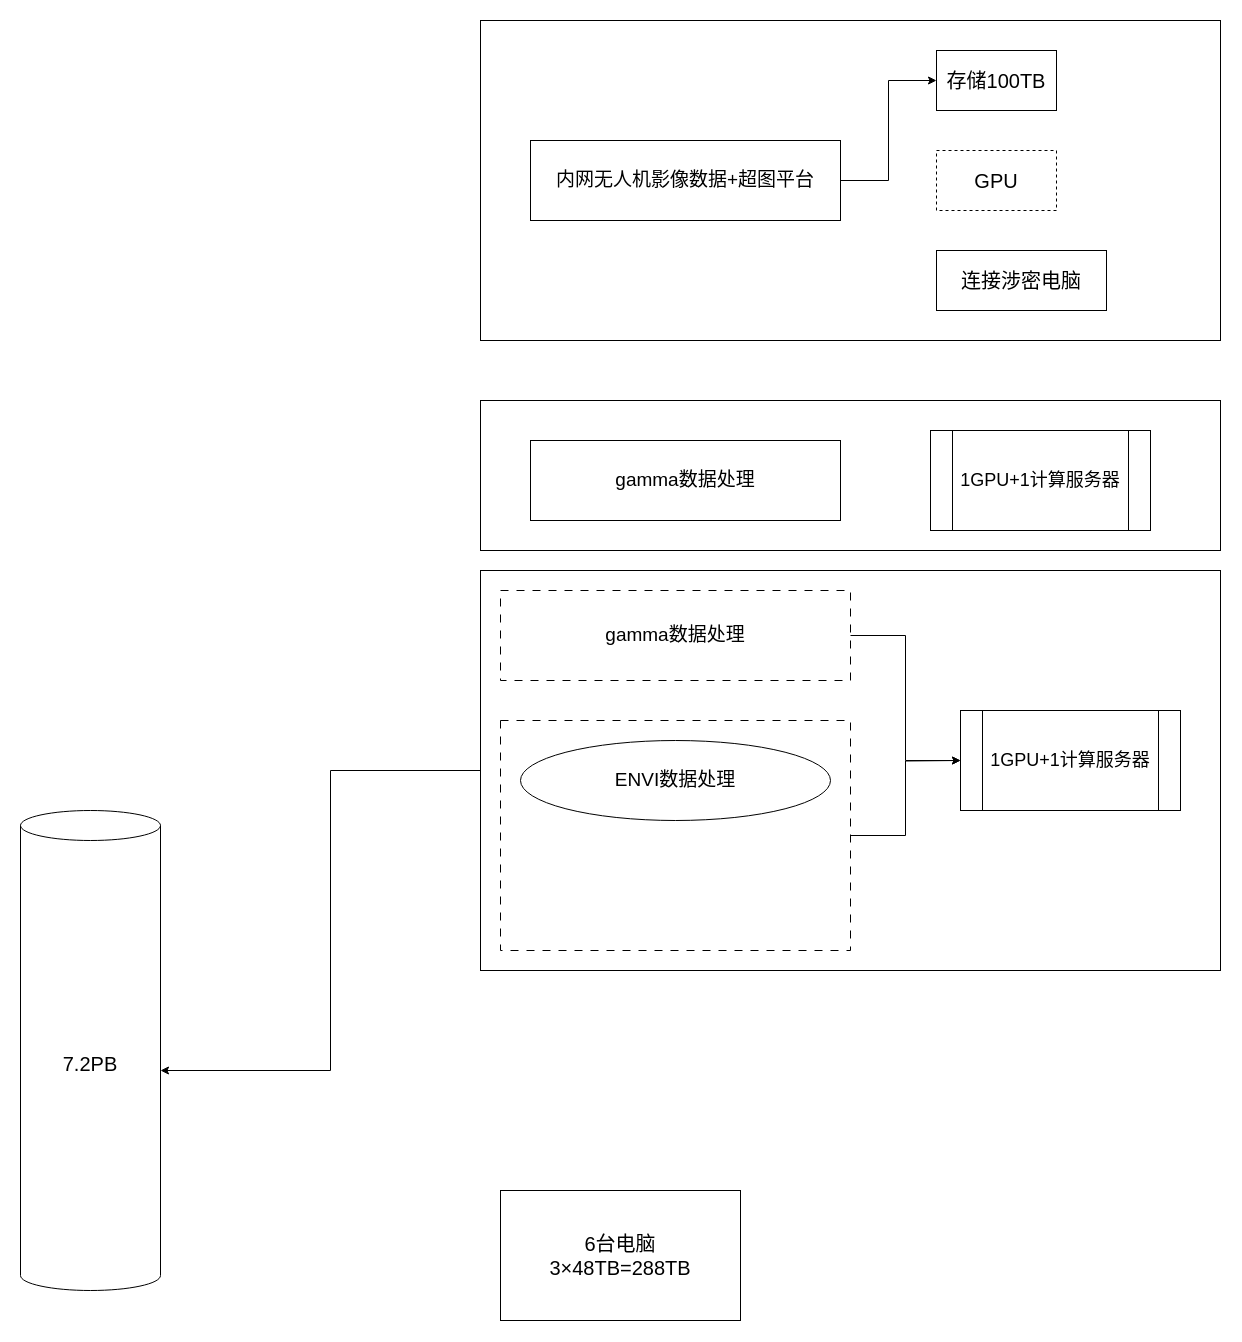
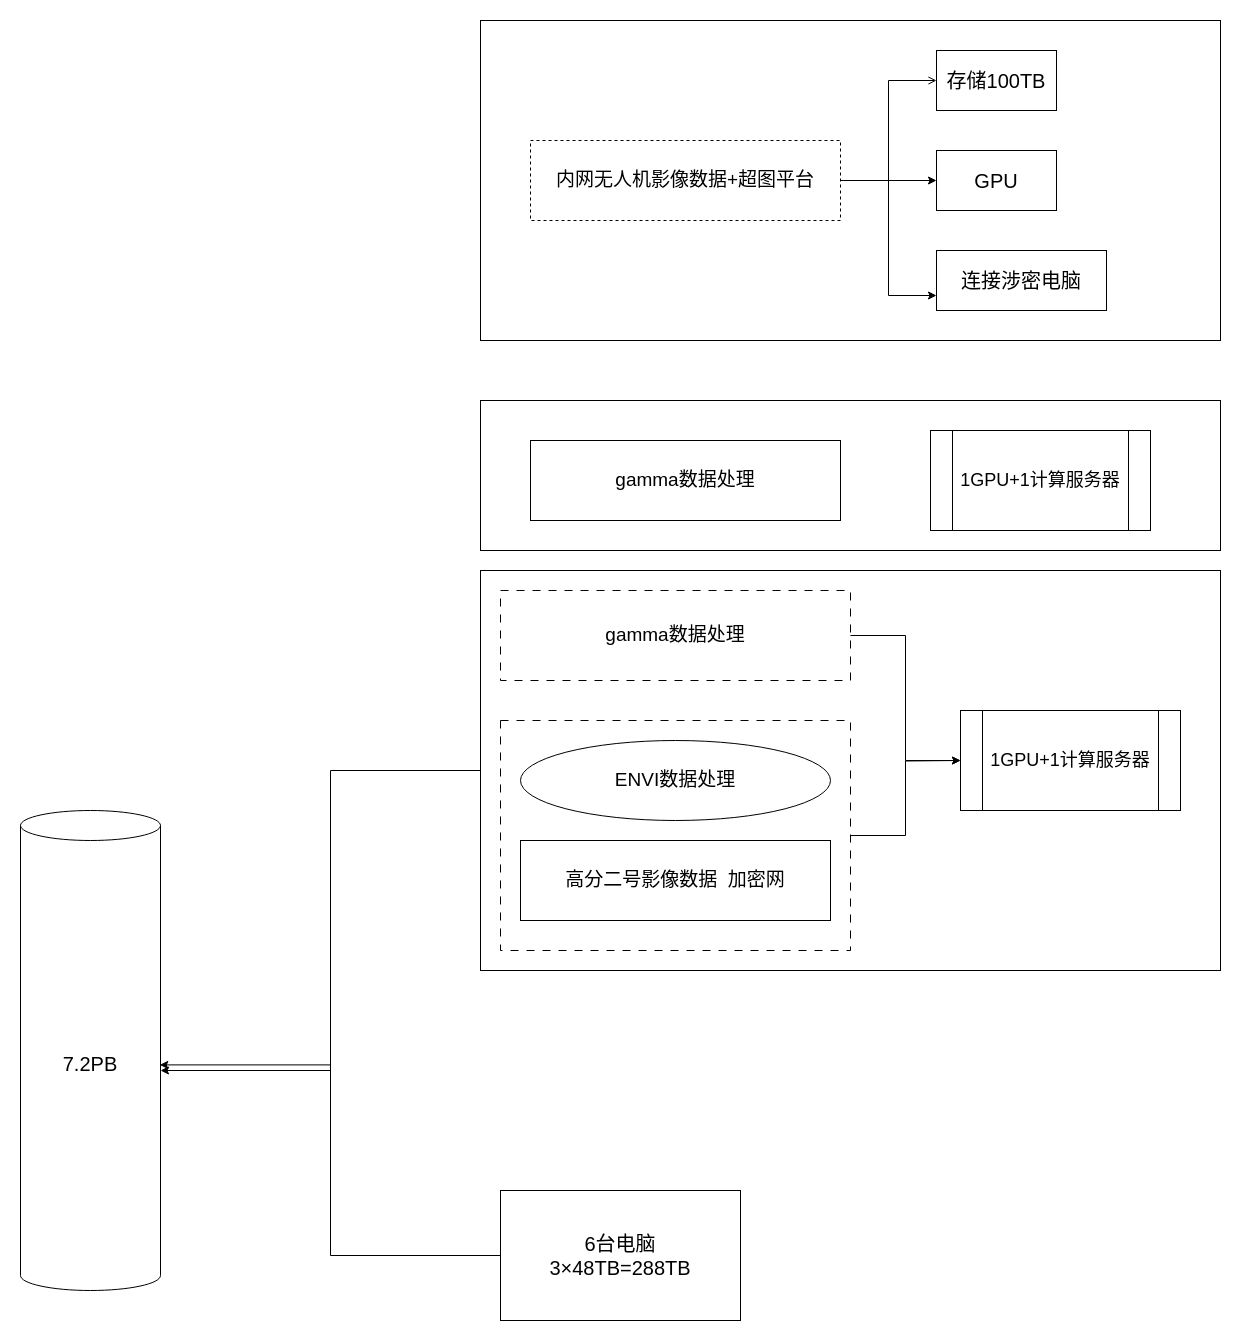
  <mxCell id="0" />
  <mxCell id="1" parent="0" />
  <mxCell id="2" value="7.2PB" style="shape=cylinder3;whiteSpace=wrap;html=1;boundedLbl=1;backgroundOutline=1;size=15;fontSize=20;" vertex="1" parent="1"><mxGeometry x="20" y="810" width="140" height="480" as="geometry" /></mxCell>
  <mxCell id="3" value="" style="group" vertex="1" connectable="0" parent="1"><mxGeometry x="480" y="400" width="740" height="150" as="geometry" /></mxCell>
  <mxCell id="4" value="" style="rounded=0;whiteSpace=wrap;html=1;" vertex="1" parent="3"><mxGeometry width="740" height="150" as="geometry" /></mxCell>
  <mxCell id="5" value="gamma数据处理" style="rounded=0;whiteSpace=wrap;html=1;fillColor=none;fontSize=19;" vertex="1" parent="3"><mxGeometry x="50" y="40" width="310" height="80" as="geometry" /></mxCell>
  <mxCell id="6" value="1GPU+1计算服务器" style="shape=process;whiteSpace=wrap;html=1;backgroundOutline=1;fontSize=18;" vertex="1" parent="3"><mxGeometry x="450" y="30" width="220" height="100" as="geometry" /></mxCell>
  <mxCell id="7" value="" style="group" vertex="1" connectable="0" parent="1"><mxGeometry x="480" y="570" width="740" height="400" as="geometry" /></mxCell>
  <mxCell id="8" style="edgeStyle=orthogonalEdgeStyle;rounded=0;orthogonalLoop=1;jettySize=auto;html=1;" edge="1" parent="7" source="9"><mxGeometry relative="1" as="geometry"><mxPoint x="-320" y="500" as="targetPoint" /><Array as="points"><mxPoint x="-150" y="200" /><mxPoint x="-150" y="500" /></Array></mxGeometry></mxCell>
  <mxCell id="9" value="" style="rounded=0;whiteSpace=wrap;html=1;" vertex="1" parent="7"><mxGeometry width="740" height="400" as="geometry" /></mxCell>
  <mxCell id="10" style="edgeStyle=orthogonalEdgeStyle;rounded=0;orthogonalLoop=1;jettySize=auto;html=1;exitX=1;exitY=0.5;exitDx=0;exitDy=0;" edge="1" parent="7" source="11"><mxGeometry relative="1" as="geometry"><mxPoint x="480" y="190" as="targetPoint" /></mxGeometry></mxCell>
  <mxCell id="11" value="" style="rounded=0;whiteSpace=wrap;html=1;fillStyle=zigzag-line;fontColor=default;dashed=1;dashPattern=8 8;" vertex="1" parent="7"><mxGeometry x="20" y="150" width="350" height="230" as="geometry" /></mxCell>
+ <mxCell id="12" value="高分二号影像数据&amp;nbsp; 加密网" style="rounded=0;whiteSpace=wrap;html=1;fillColor=none;fontSize=19;" vertex="1" parent="7"><mxGeometry x="40" y="270" width="310" height="80" as="geometry" /></mxCell>
  <mxCell id="13" style="edgeStyle=orthogonalEdgeStyle;rounded=0;orthogonalLoop=1;jettySize=auto;html=1;exitX=1;exitY=0.5;exitDx=0;exitDy=0;entryX=0;entryY=0.5;entryDx=0;entryDy=0;" edge="1" parent="7" source="14" target="16"><mxGeometry relative="1" as="geometry" /></mxCell>
  <mxCell id="14" value="gamma数据处理" style="rounded=0;whiteSpace=wrap;html=1;fillColor=none;fontSize=19;dashed=1;dashPattern=8 8;" vertex="1" parent="7"><mxGeometry x="20" y="20" width="350" height="90" as="geometry" /></mxCell>
  <mxCell id="15" value="ENVI数据处理" style="ellipse;whiteSpace=wrap;html=1;fillColor=none;fontSize=19;" vertex="1" parent="7"><mxGeometry x="40" y="170" width="310" height="80" as="geometry" /></mxCell>
  <mxCell id="16" value="1GPU+1计算服务器" style="shape=process;whiteSpace=wrap;html=1;backgroundOutline=1;fontSize=18;" vertex="1" parent="7"><mxGeometry x="480" y="140" width="220" height="100" as="geometry" /></mxCell>
  <mxCell id="17" value="" style="group" vertex="1" connectable="0" parent="1"><mxGeometry x="480" y="20" width="740" height="320" as="geometry" /></mxCell>
  <mxCell id="18" value="" style="rounded=0;whiteSpace=wrap;html=1;" vertex="1" parent="17"><mxGeometry width="740" height="320" as="geometry" /></mxCell>
  <mxCell id="19" value="" style="group" vertex="1" connectable="0" parent="17"><mxGeometry x="50" y="30" width="576" height="260" as="geometry" /></mxCell>
- <mxCell id="20" style="edgeStyle=orthogonalEdgeStyle;rounded=0;orthogonalLoop=1;jettySize=auto;html=1;exitX=1;exitY=0.5;exitDx=0;exitDy=0;entryX=0;entryY=0.5;entryDx=0;entryDy=0;" edge="1" parent="19" source="23" target="24"><mxGeometry relative="1" as="geometry"><Array as="points"><mxPoint x="358" y="130" /><mxPoint x="358" y="30" /></Array></mxGeometry></mxCell>
- <mxCell id="23" value="内网无人机影像数据+超图平台" style="rounded=0;whiteSpace=wrap;html=1;fillColor=none;fontSize=19;" vertex="1" parent="19"><mxGeometry y="90" width="310" height="80" as="geometry" /></mxCell>
+ <mxCell id="20" style="edgeStyle=orthogonalEdgeStyle;rounded=0;orthogonalLoop=1;jettySize=auto;html=1;exitX=1;exitY=0.5;exitDx=0;exitDy=0;entryX=0;entryY=0.5;entryDx=0;entryDy=0;endArrow=open;" edge="1" parent="19" source="23" target="24"><mxGeometry relative="1" as="geometry"><Array as="points"><mxPoint x="358" y="130" /><mxPoint x="358" y="30" /></Array></mxGeometry></mxCell>
+ <mxCell id="21" style="edgeStyle=orthogonalEdgeStyle;rounded=0;orthogonalLoop=1;jettySize=auto;html=1;exitX=1;exitY=0.5;exitDx=0;exitDy=0;entryX=0;entryY=0.5;entryDx=0;entryDy=0;" edge="1" parent="19" source="23" target="26"><mxGeometry relative="1" as="geometry" /></mxCell>
+ <mxCell id="22" style="edgeStyle=orthogonalEdgeStyle;rounded=0;orthogonalLoop=1;jettySize=auto;html=1;entryX=0;entryY=0.75;entryDx=0;entryDy=0;" edge="1" parent="19" source="23" target="27"><mxGeometry relative="1" as="geometry" /></mxCell>
+ <mxCell id="23" value="内网无人机影像数据+超图平台" style="rounded=0;whiteSpace=wrap;html=1;fillColor=none;fontSize=19;dashed=1;" vertex="1" parent="19"><mxGeometry y="90" width="310" height="80" as="geometry" /></mxCell>
  <mxCell id="24" value="存储100TB" style="rounded=0;whiteSpace=wrap;html=1;fontSize=20;" vertex="1" parent="19"><mxGeometry x="406" width="120" height="60" as="geometry" /></mxCell>
  <mxCell id="25" style="edgeStyle=orthogonalEdgeStyle;rounded=0;orthogonalLoop=1;jettySize=auto;html=1;exitX=0.5;exitY=1;exitDx=0;exitDy=0;entryX=0.5;entryY=0.833;entryDx=0;entryDy=0;entryPerimeter=0;" edge="1" source="26" target="26" parent="19"><mxGeometry relative="1" as="geometry" /></mxCell>
- <mxCell id="26" value="GPU" style="rounded=0;whiteSpace=wrap;html=1;fontSize=20;dashed=1;" vertex="1" parent="19"><mxGeometry x="406" y="100" width="120" height="60" as="geometry" /></mxCell>
+ <mxCell id="26" value="GPU" style="rounded=0;whiteSpace=wrap;html=1;fontSize=20;" vertex="1" parent="19"><mxGeometry x="406" y="100" width="120" height="60" as="geometry" /></mxCell>
  <mxCell id="27" value="连接涉密电脑" style="rounded=0;whiteSpace=wrap;html=1;fontSize=20;" vertex="1" parent="19"><mxGeometry x="406" y="200" width="170" height="60" as="geometry" /></mxCell>
  <mxCell id="28" value="6台电脑&lt;div&gt;3×48TB=288TB&lt;/div&gt;" style="rounded=0;whiteSpace=wrap;html=1;fontSize=20;" vertex="1" parent="1"><mxGeometry y="1190" width="240" height="130" as="geometry" x="500" /></mxCell>
+ <mxCell id="29" style="edgeStyle=orthogonalEdgeStyle;rounded=0;orthogonalLoop=1;jettySize=auto;html=1;entryX=0.995;entryY=0.53;entryDx=0;entryDy=0;entryPerimeter=0;" edge="1" parent="1" source="28" target="2"><mxGeometry relative="1" as="geometry" /></mxCell>
